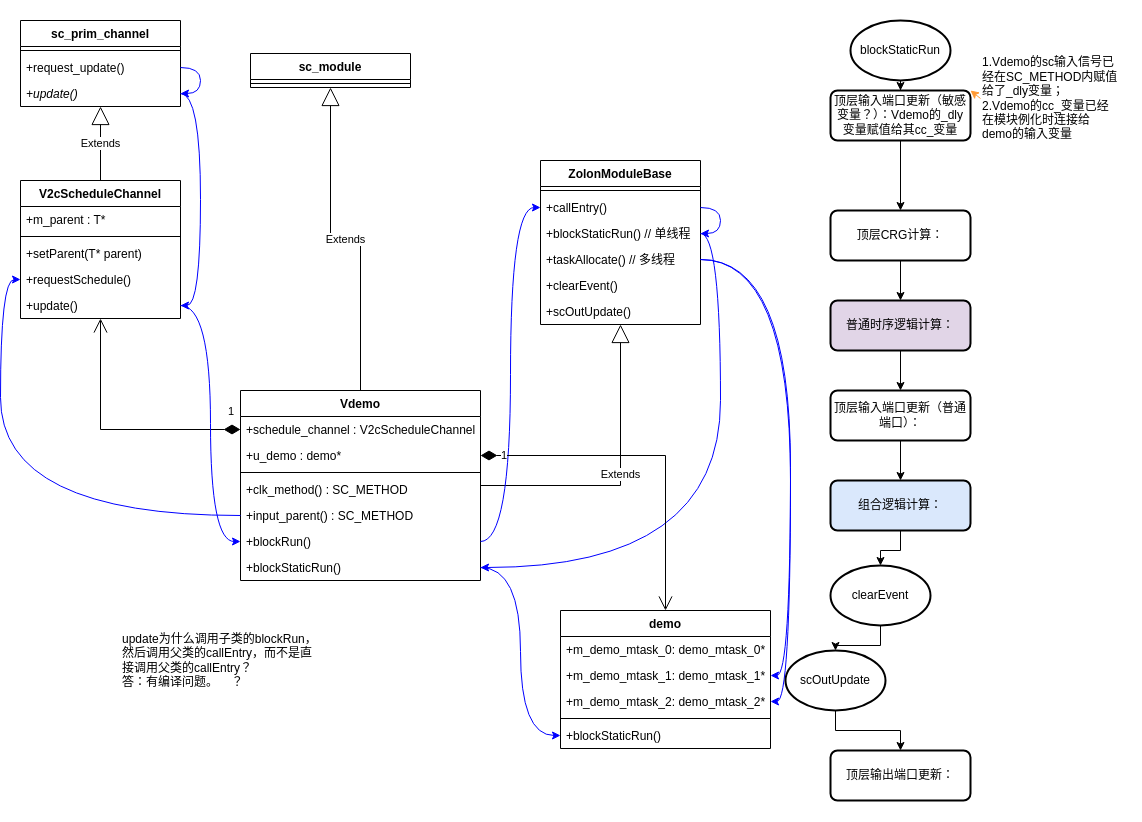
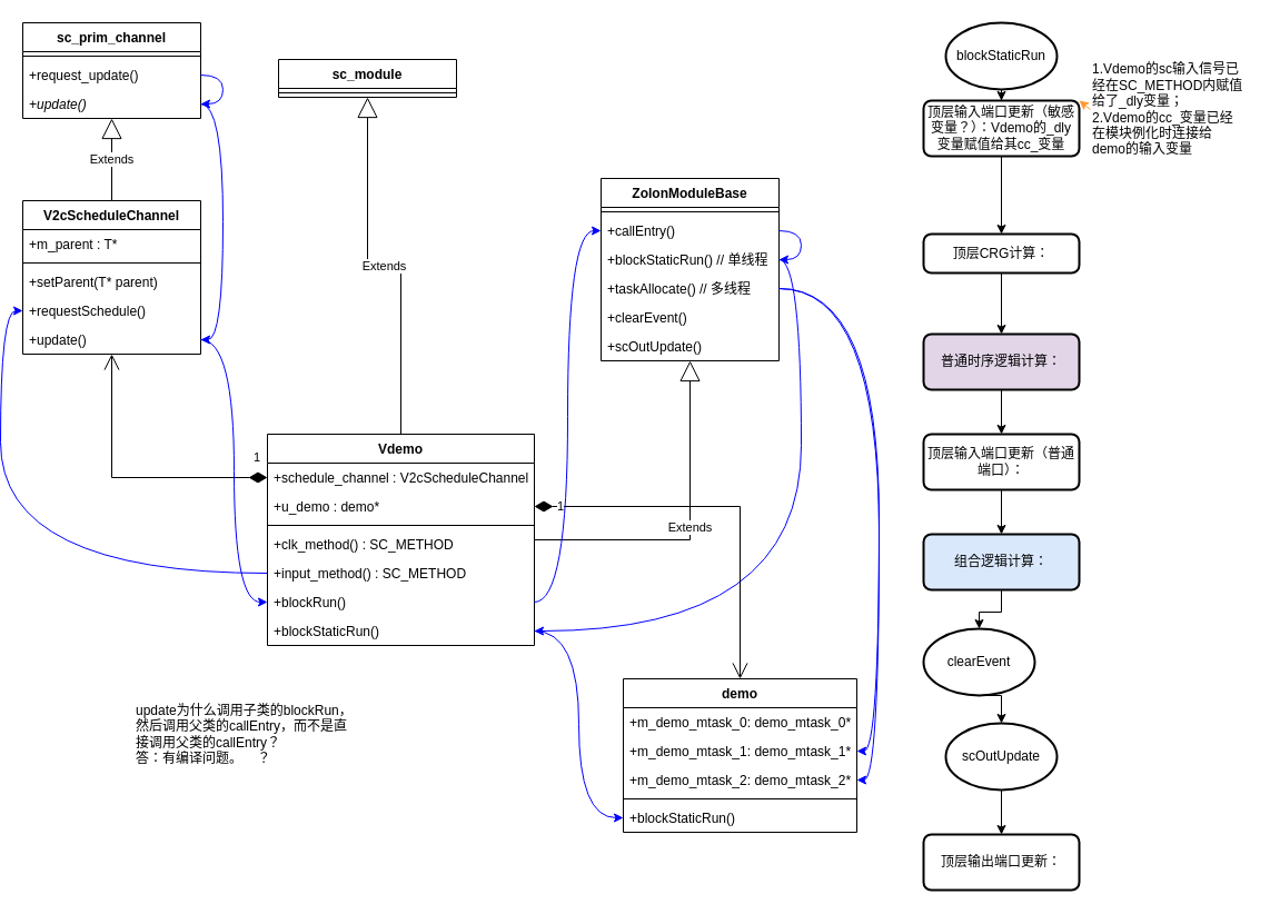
  <mxCell id="0" />
  <mxCell id="1" parent="0" />
  <mxCell id="2" value="sc_prim_channel" style="swimlane;fontStyle=1;align=center;verticalAlign=top;childLayout=stackLayout;horizontal=1;startSize=26;horizontalStack=0;resizeParent=1;resizeParentMax=0;resizeLast=0;collapsible=1;marginBottom=0;" parent="1" vertex="1"><mxGeometry x="20" y="20" width="160" height="86" as="geometry" /></mxCell>
  <mxCell id="3" value="" style="line;strokeWidth=1;fillColor=none;align=left;verticalAlign=middle;spacingTop=-1;spacingLeft=3;spacingRight=3;rotatable=0;labelPosition=right;points=[];portConstraint=eastwest;strokeColor=inherit;" parent="2" vertex="1"><mxGeometry y="26" width="160" height="8" as="geometry" /></mxCell>
  <mxCell id="4" style="edgeStyle=orthogonalEdgeStyle;curved=1;rounded=0;orthogonalLoop=1;jettySize=auto;html=1;strokeColor=#0000FF;elbow=vertical;exitX=1;exitY=0.5;exitDx=0;exitDy=0;" parent="2" source="5" target="6" edge="1"><mxGeometry relative="1" as="geometry" /></mxCell>
  <mxCell id="5" value="+request_update()" style="text;strokeColor=none;fillColor=none;align=left;verticalAlign=top;spacingLeft=4;spacingRight=4;overflow=hidden;rotatable=0;points=[[0,0.5],[1,0.5]];portConstraint=eastwest;" parent="2" vertex="1"><mxGeometry y="34" width="160" height="26" as="geometry" /></mxCell>
  <mxCell id="6" value="+update()" style="text;strokeColor=none;fillColor=none;align=left;verticalAlign=top;spacingLeft=4;spacingRight=4;overflow=hidden;rotatable=0;points=[[0,0.5],[1,0.5]];portConstraint=eastwest;fontStyle=2" parent="2" vertex="1"><mxGeometry y="60" width="160" height="26" as="geometry" /></mxCell>
  <mxCell id="7" value="V2cScheduleChannel" style="swimlane;fontStyle=1;align=center;verticalAlign=top;childLayout=stackLayout;horizontal=1;startSize=26;horizontalStack=0;resizeParent=1;resizeParentMax=0;resizeLast=0;collapsible=1;marginBottom=0;" parent="1" vertex="1"><mxGeometry x="20" y="180" width="160" height="138" as="geometry" /></mxCell>
  <mxCell id="8" value="+m_parent : T*" style="text;strokeColor=none;fillColor=none;align=left;verticalAlign=top;spacingLeft=4;spacingRight=4;overflow=hidden;rotatable=0;points=[[0,0.5],[1,0.5]];portConstraint=eastwest;" parent="7" vertex="1"><mxGeometry y="26" width="160" height="26" as="geometry" /></mxCell>
  <mxCell id="9" value="" style="line;strokeWidth=1;fillColor=none;align=left;verticalAlign=middle;spacingTop=-1;spacingLeft=3;spacingRight=3;rotatable=0;labelPosition=right;points=[];portConstraint=eastwest;strokeColor=inherit;" parent="7" vertex="1"><mxGeometry y="52" width="160" height="8" as="geometry" /></mxCell>
  <mxCell id="10" value="+setParent(T* parent)" style="text;strokeColor=none;fillColor=none;align=left;verticalAlign=top;spacingLeft=4;spacingRight=4;overflow=hidden;rotatable=0;points=[[0,0.5],[1,0.5]];portConstraint=eastwest;" parent="7" vertex="1"><mxGeometry y="60" width="160" height="26" as="geometry" /></mxCell>
  <mxCell id="11" value="+requestSchedule()" style="text;strokeColor=none;fillColor=none;align=left;verticalAlign=top;spacingLeft=4;spacingRight=4;overflow=hidden;rotatable=0;points=[[0,0.5],[1,0.5]];portConstraint=eastwest;" parent="7" vertex="1"><mxGeometry y="86" width="160" height="26" as="geometry" /></mxCell>
  <mxCell id="12" value="+update()" style="text;strokeColor=none;fillColor=none;align=left;verticalAlign=top;spacingLeft=4;spacingRight=4;overflow=hidden;rotatable=0;points=[[0,0.5],[1,0.5]];portConstraint=eastwest;" parent="7" vertex="1"><mxGeometry y="112" width="160" height="26" as="geometry" /></mxCell>
  <mxCell id="13" value="Extends" style="endArrow=block;endSize=16;endFill=0;html=1;rounded=0;edgeStyle=orthogonalEdgeStyle;" parent="1" source="7" target="2" edge="1"><mxGeometry width="160" relative="1" as="geometry"><mxPoint x="200" y="330" as="sourcePoint" /><mxPoint x="360" y="330" as="targetPoint" /></mxGeometry></mxCell>
  <mxCell id="14" value="ZolonModuleBase" style="swimlane;fontStyle=1;align=center;verticalAlign=top;childLayout=stackLayout;horizontal=1;startSize=26;horizontalStack=0;resizeParent=1;resizeParentMax=0;resizeLast=0;collapsible=1;marginBottom=0;" parent="1" vertex="1"><mxGeometry x="540" y="160" width="160" height="164" as="geometry" /></mxCell>
  <mxCell id="15" value="" style="line;strokeWidth=1;fillColor=none;align=left;verticalAlign=middle;spacingTop=-1;spacingLeft=3;spacingRight=3;rotatable=0;labelPosition=right;points=[];portConstraint=eastwest;strokeColor=inherit;" parent="14" vertex="1"><mxGeometry y="26" width="160" height="8" as="geometry" /></mxCell>
  <mxCell id="16" style="edgeStyle=orthogonalEdgeStyle;curved=1;rounded=0;orthogonalLoop=1;jettySize=auto;html=1;strokeColor=#0000FF;elbow=vertical;exitX=1;exitY=0.5;exitDx=0;exitDy=0;" parent="14" source="17" target="18" edge="1"><mxGeometry relative="1" as="geometry" /></mxCell>
  <mxCell id="17" value="+callEntry()" style="text;strokeColor=none;fillColor=none;align=left;verticalAlign=top;spacingLeft=4;spacingRight=4;overflow=hidden;rotatable=0;points=[[0,0.5],[1,0.5]];portConstraint=eastwest;" parent="14" vertex="1"><mxGeometry y="34" width="160" height="26" as="geometry" /></mxCell>
  <mxCell id="18" value="+blockStaticRun() // 单线程" style="text;strokeColor=none;fillColor=none;align=left;verticalAlign=top;spacingLeft=4;spacingRight=4;overflow=hidden;rotatable=0;points=[[0,0.5],[1,0.5]];portConstraint=eastwest;" parent="14" vertex="1"><mxGeometry y="60" width="160" height="26" as="geometry" /></mxCell>
  <mxCell id="19" value="+taskAllocate() // 多线程" style="text;strokeColor=none;fillColor=none;align=left;verticalAlign=top;spacingLeft=4;spacingRight=4;overflow=hidden;rotatable=0;points=[[0,0.5],[1,0.5]];portConstraint=eastwest;" parent="14" vertex="1"><mxGeometry y="86" width="160" height="26" as="geometry" /></mxCell>
  <mxCell id="20" value="+clearEvent()" style="text;strokeColor=none;fillColor=none;align=left;verticalAlign=top;spacingLeft=4;spacingRight=4;overflow=hidden;rotatable=0;points=[[0,0.5],[1,0.5]];portConstraint=eastwest;" vertex="1" parent="14"><mxGeometry y="112" width="160" height="26" as="geometry" /></mxCell>
  <mxCell id="21" value="+scOutUpdate()" style="text;strokeColor=none;fillColor=none;align=left;verticalAlign=top;spacingLeft=4;spacingRight=4;overflow=hidden;rotatable=0;points=[[0,0.5],[1,0.5]];portConstraint=eastwest;" vertex="1" parent="14"><mxGeometry y="138" width="160" height="26" as="geometry" /></mxCell>
  <mxCell id="22" value="Vdemo" style="swimlane;fontStyle=1;align=center;verticalAlign=top;childLayout=stackLayout;horizontal=1;startSize=26;horizontalStack=0;resizeParent=1;resizeParentMax=0;resizeLast=0;collapsible=1;marginBottom=0;" parent="1" vertex="1"><mxGeometry x="240" y="390" width="240" height="190" as="geometry" /></mxCell>
  <mxCell id="23" value="+schedule_channel : V2cScheduleChannel" style="text;strokeColor=none;fillColor=none;align=left;verticalAlign=top;spacingLeft=4;spacingRight=4;overflow=hidden;rotatable=0;points=[[0,0.5],[1,0.5]];portConstraint=eastwest;" parent="22" vertex="1"><mxGeometry y="26" width="240" height="26" as="geometry" /></mxCell>
  <mxCell id="24" value="+u_demo : demo*" style="text;strokeColor=none;fillColor=none;align=left;verticalAlign=top;spacingLeft=4;spacingRight=4;overflow=hidden;rotatable=0;points=[[0,0.5],[1,0.5]];portConstraint=eastwest;" parent="22" vertex="1"><mxGeometry y="52" width="240" height="26" as="geometry" /></mxCell>
  <mxCell id="25" value="" style="line;strokeWidth=1;fillColor=none;align=left;verticalAlign=middle;spacingTop=-1;spacingLeft=3;spacingRight=3;rotatable=0;labelPosition=right;points=[];portConstraint=eastwest;strokeColor=inherit;" parent="22" vertex="1"><mxGeometry y="78" width="240" height="8" as="geometry" /></mxCell>
  <mxCell id="26" value="+clk_method() : SC_METHOD" style="text;strokeColor=none;fillColor=none;align=left;verticalAlign=top;spacingLeft=4;spacingRight=4;overflow=hidden;rotatable=0;points=[[0,0.5],[1,0.5]];portConstraint=eastwest;" parent="22" vertex="1"><mxGeometry y="86" width="240" height="26" as="geometry" /></mxCell>
- <mxCell id="27" value="+input_parent() : SC_METHOD" style="text;strokeColor=none;fillColor=none;align=left;verticalAlign=top;spacingLeft=4;spacingRight=4;overflow=hidden;rotatable=0;points=[[0,0.5],[1,0.5]];portConstraint=eastwest;" parent="22" vertex="1"><mxGeometry y="112" width="240" height="26" as="geometry" /></mxCell>
+ <mxCell id="27" value="+input_method() : SC_METHOD" style="text;strokeColor=none;fillColor=none;align=left;verticalAlign=top;spacingLeft=4;spacingRight=4;overflow=hidden;rotatable=0;points=[[0,0.5],[1,0.5]];portConstraint=eastwest;" parent="22" vertex="1"><mxGeometry y="112" width="240" height="26" as="geometry" /></mxCell>
  <mxCell id="28" value="+blockRun()" style="text;strokeColor=none;fillColor=none;align=left;verticalAlign=top;spacingLeft=4;spacingRight=4;overflow=hidden;rotatable=0;points=[[0,0.5],[1,0.5]];portConstraint=eastwest;" parent="22" vertex="1"><mxGeometry y="138" width="240" height="26" as="geometry" /></mxCell>
  <mxCell id="29" value="+blockStaticRun()" style="text;strokeColor=none;fillColor=none;align=left;verticalAlign=top;spacingLeft=4;spacingRight=4;overflow=hidden;rotatable=0;points=[[0,0.5],[1,0.5]];portConstraint=eastwest;" parent="22" vertex="1"><mxGeometry y="164" width="240" height="26" as="geometry" /></mxCell>
  <mxCell id="30" value="sc_module" style="swimlane;fontStyle=1;align=center;verticalAlign=top;childLayout=stackLayout;horizontal=1;startSize=26;horizontalStack=0;resizeParent=1;resizeParentMax=0;resizeLast=0;collapsible=1;marginBottom=0;" parent="1" vertex="1"><mxGeometry x="250" y="53" width="160" height="34" as="geometry" /></mxCell>
  <mxCell id="31" value="" style="line;strokeWidth=1;fillColor=none;align=left;verticalAlign=middle;spacingTop=-1;spacingLeft=3;spacingRight=3;rotatable=0;labelPosition=right;points=[];portConstraint=eastwest;strokeColor=inherit;" parent="30" vertex="1"><mxGeometry y="26" width="160" height="8" as="geometry" /></mxCell>
  <mxCell id="32" value="Extends" style="endArrow=block;endSize=16;endFill=0;html=1;rounded=0;edgeStyle=orthogonalEdgeStyle;" parent="1" source="22" target="30" edge="1"><mxGeometry width="160" relative="1" as="geometry"><mxPoint x="130" y="290" as="sourcePoint" /><mxPoint x="130" y="216" as="targetPoint" /></mxGeometry></mxCell>
  <mxCell id="33" value="Extends" style="endArrow=block;endSize=16;endFill=0;html=1;rounded=0;edgeStyle=orthogonalEdgeStyle;" parent="1" source="22" target="14" edge="1"><mxGeometry width="160" relative="1" as="geometry"><mxPoint x="570" y="130" as="sourcePoint" /><mxPoint x="460" y="54" as="targetPoint" /></mxGeometry></mxCell>
  <mxCell id="34" value="1" style="endArrow=open;html=1;endSize=12;startArrow=diamondThin;startSize=14;startFill=1;edgeStyle=orthogonalEdgeStyle;align=left;verticalAlign=bottom;rounded=0;" parent="1" source="23" target="7" edge="1"><mxGeometry x="-0.891" y="-9" relative="1" as="geometry"><mxPoint x="370" y="410" as="sourcePoint" /><mxPoint x="530" y="410" as="targetPoint" /><mxPoint as="offset" /></mxGeometry></mxCell>
  <mxCell id="35" style="edgeStyle=orthogonalEdgeStyle;rounded=0;orthogonalLoop=1;jettySize=auto;html=1;curved=1;strokeColor=#0000FF;entryX=0;entryY=0.5;entryDx=0;entryDy=0;" parent="1" source="27" target="11" edge="1"><mxGeometry relative="1" as="geometry"><mxPoint x="410" y="483" as="sourcePoint" /><mxPoint x="30" y="289" as="targetPoint" /></mxGeometry></mxCell>
  <mxCell id="36" style="edgeStyle=orthogonalEdgeStyle;curved=1;rounded=0;orthogonalLoop=1;jettySize=auto;html=1;strokeColor=#0000FF;elbow=vertical;exitX=1;exitY=0.5;exitDx=0;exitDy=0;" parent="1" source="12" target="28" edge="1"><mxGeometry relative="1" as="geometry" /></mxCell>
  <mxCell id="37" style="edgeStyle=orthogonalEdgeStyle;curved=1;rounded=0;orthogonalLoop=1;jettySize=auto;html=1;strokeColor=#0000FF;elbow=vertical;" parent="1" source="28" target="17" edge="1"><mxGeometry relative="1" as="geometry" /></mxCell>
  <mxCell id="38" style="edgeStyle=orthogonalEdgeStyle;curved=1;rounded=0;orthogonalLoop=1;jettySize=auto;html=1;strokeColor=#0000FF;elbow=vertical;exitX=1;exitY=0.5;exitDx=0;exitDy=0;" parent="1" source="6" target="12" edge="1"><mxGeometry relative="1" as="geometry" /></mxCell>
  <mxCell id="39" style="edgeStyle=orthogonalEdgeStyle;curved=1;rounded=0;orthogonalLoop=1;jettySize=auto;html=1;strokeColor=#0000FF;elbow=vertical;exitX=1;exitY=0.5;exitDx=0;exitDy=0;" parent="1" source="18" target="29" edge="1"><mxGeometry relative="1" as="geometry" /></mxCell>
  <mxCell id="40" value="demo" style="swimlane;fontStyle=1;align=center;verticalAlign=top;childLayout=stackLayout;horizontal=1;startSize=26;horizontalStack=0;resizeParent=1;resizeParentMax=0;resizeLast=0;collapsible=1;marginBottom=0;" parent="1" vertex="1"><mxGeometry x="560" y="610" width="210" height="138" as="geometry" /></mxCell>
  <mxCell id="41" value="+m_demo_mtask_0: demo_mtask_0*" style="text;strokeColor=none;fillColor=none;align=left;verticalAlign=top;spacingLeft=4;spacingRight=4;overflow=hidden;rotatable=0;points=[[0,0.5],[1,0.5]];portConstraint=eastwest;" parent="40" vertex="1"><mxGeometry y="26" width="210" height="26" as="geometry" /></mxCell>
  <mxCell id="42" value="+m_demo_mtask_1: demo_mtask_1*" style="text;strokeColor=none;fillColor=none;align=left;verticalAlign=top;spacingLeft=4;spacingRight=4;overflow=hidden;rotatable=0;points=[[0,0.5],[1,0.5]];portConstraint=eastwest;" parent="40" vertex="1"><mxGeometry y="52" width="210" height="26" as="geometry" /></mxCell>
  <mxCell id="43" value="+m_demo_mtask_2: demo_mtask_2*" style="text;strokeColor=none;fillColor=none;align=left;verticalAlign=top;spacingLeft=4;spacingRight=4;overflow=hidden;rotatable=0;points=[[0,0.5],[1,0.5]];portConstraint=eastwest;" parent="40" vertex="1"><mxGeometry y="78" width="210" height="26" as="geometry" /></mxCell>
  <mxCell id="44" value="" style="line;strokeWidth=1;fillColor=none;align=left;verticalAlign=middle;spacingTop=-1;spacingLeft=3;spacingRight=3;rotatable=0;labelPosition=right;points=[];portConstraint=eastwest;strokeColor=inherit;" parent="40" vertex="1"><mxGeometry y="104" width="210" height="8" as="geometry" /></mxCell>
  <mxCell id="45" value="+blockStaticRun()" style="text;strokeColor=none;fillColor=none;align=left;verticalAlign=top;spacingLeft=4;spacingRight=4;overflow=hidden;rotatable=0;points=[[0,0.5],[1,0.5]];portConstraint=eastwest;" parent="40" vertex="1"><mxGeometry y="112" width="210" height="26" as="geometry" /></mxCell>
  <mxCell id="46" value="1" style="endArrow=open;html=1;endSize=12;startArrow=diamondThin;startSize=14;startFill=1;edgeStyle=orthogonalEdgeStyle;align=left;verticalAlign=bottom;rounded=0;" parent="1" source="24" target="40" edge="1"><mxGeometry x="-0.891" y="-9" relative="1" as="geometry"><mxPoint x="260" y="449" as="sourcePoint" /><mxPoint x="40" y="328" as="targetPoint" /><mxPoint as="offset" /></mxGeometry></mxCell>
  <mxCell id="47" style="edgeStyle=orthogonalEdgeStyle;curved=1;rounded=0;orthogonalLoop=1;jettySize=auto;html=1;strokeColor=#0000FF;elbow=vertical;" parent="1" source="29" target="45" edge="1"><mxGeometry relative="1" as="geometry" /></mxCell>
  <mxCell id="48" style="edgeStyle=orthogonalEdgeStyle;curved=1;rounded=0;orthogonalLoop=1;jettySize=auto;html=1;entryX=1;entryY=0.5;entryDx=0;entryDy=0;strokeColor=#0000FF;elbow=vertical;" parent="1" source="19" target="42" edge="1"><mxGeometry relative="1" as="geometry" /></mxCell>
  <mxCell id="49" style="edgeStyle=orthogonalEdgeStyle;curved=1;rounded=0;orthogonalLoop=1;jettySize=auto;html=1;entryX=1;entryY=0.5;entryDx=0;entryDy=0;strokeColor=#0000FF;elbow=vertical;" parent="1" source="19" target="43" edge="1"><mxGeometry relative="1" as="geometry"><mxPoint x="710" y="269" as="sourcePoint" /><mxPoint x="900" y="635" as="targetPoint" /></mxGeometry></mxCell>
  <mxCell id="50" style="edgeStyle=orthogonalEdgeStyle;rounded=0;orthogonalLoop=1;jettySize=auto;html=1;strokeColor=#000000;" edge="1" parent="1" source="51" target="53"><mxGeometry relative="1" as="geometry" /></mxCell>
  <mxCell id="51" value="blockStaticRun" style="strokeWidth=2;html=1;shape=mxgraph.flowchart.start_1;whiteSpace=wrap;" vertex="1" parent="1"><mxGeometry x="850" y="20" width="100" height="60" as="geometry" /></mxCell>
  <mxCell id="52" style="edgeStyle=orthogonalEdgeStyle;rounded=0;orthogonalLoop=1;jettySize=auto;html=1;exitX=0.5;exitY=1;exitDx=0;exitDy=0;entryX=0.5;entryY=0;entryDx=0;entryDy=0;strokeColor=#000000;" edge="1" parent="1" source="53" target="57"><mxGeometry relative="1" as="geometry" /></mxCell>
  <mxCell id="53" value="顶层输入端口更新（敏感变量？）：Vdemo的_dly变量赋值给其cc_变量" style="rounded=1;whiteSpace=wrap;html=1;absoluteArcSize=1;arcSize=14;strokeWidth=2;" vertex="1" parent="1"><mxGeometry x="830" y="90" width="140" height="50" as="geometry" /></mxCell>
  <mxCell id="54" style="rounded=0;orthogonalLoop=1;jettySize=auto;html=1;exitX=0;exitY=0.5;exitDx=0;exitDy=0;entryX=1;entryY=0;entryDx=0;entryDy=0;strokeColor=#FF9933;" edge="1" parent="1" source="55" target="53"><mxGeometry relative="1" as="geometry" /></mxCell>
  <mxCell id="55" value="1.Vdemo的sc输入信号已经在SC_METHOD内赋值给了_dly变量；&lt;br&gt;2.Vdemo的cc_变量已经在模块例化时连接给demo的输入变量" style="text;html=1;strokeColor=none;fillColor=none;align=left;verticalAlign=middle;whiteSpace=wrap;rounded=0;" vertex="1" parent="1"><mxGeometry x="980" y="53" width="140" height="90" as="geometry" /></mxCell>
  <mxCell id="56" style="edgeStyle=orthogonalEdgeStyle;rounded=0;orthogonalLoop=1;jettySize=auto;html=1;exitX=0.5;exitY=1;exitDx=0;exitDy=0;entryX=0.5;entryY=0;entryDx=0;entryDy=0;strokeColor=#000000;" edge="1" parent="1" source="57" target="59"><mxGeometry relative="1" as="geometry" /></mxCell>
- <mxCell id="57" value="顶层CRG计算：" style="rounded=1;whiteSpace=wrap;html=1;absoluteArcSize=1;arcSize=14;strokeWidth=2;" vertex="1" parent="1"><mxGeometry x="830" y="210" width="140" height="50" as="geometry" /></mxCell>
+ <mxCell id="57" value="顶层CRG计算：" style="rounded=1;whiteSpace=wrap;html=1;absoluteArcSize=1;arcSize=14;strokeWidth=2;" vertex="1" parent="1"><mxGeometry x="830" y="210" width="140" height="35" as="geometry" /></mxCell>
  <mxCell id="58" style="edgeStyle=orthogonalEdgeStyle;rounded=0;orthogonalLoop=1;jettySize=auto;html=1;exitX=0.5;exitY=1;exitDx=0;exitDy=0;entryX=0.5;entryY=0;entryDx=0;entryDy=0;strokeColor=#000000;" edge="1" parent="1" source="59" target="61"><mxGeometry relative="1" as="geometry" /></mxCell>
  <mxCell id="59" value="普通时序逻辑计算：" style="rounded=1;whiteSpace=wrap;html=1;absoluteArcSize=1;arcSize=14;strokeWidth=2;fillColor=#e1d5e7;" vertex="1" parent="1"><mxGeometry x="830" y="300" width="140" height="50" as="geometry" /></mxCell>
  <mxCell id="60" style="edgeStyle=orthogonalEdgeStyle;rounded=0;orthogonalLoop=1;jettySize=auto;html=1;exitX=0.5;exitY=1;exitDx=0;exitDy=0;entryX=0.5;entryY=0;entryDx=0;entryDy=0;strokeColor=#000000;" edge="1" parent="1" source="61" target="64"><mxGeometry relative="1" as="geometry" /></mxCell>
  <mxCell id="61" value="顶层输入端口更新（普通端口）：" style="rounded=1;whiteSpace=wrap;html=1;absoluteArcSize=1;arcSize=14;strokeWidth=2;" vertex="1" parent="1"><mxGeometry x="830" y="390" width="140" height="50" as="geometry" /></mxCell>
  <mxCell id="62" style="edgeStyle=orthogonalEdgeStyle;rounded=0;orthogonalLoop=1;jettySize=auto;html=1;exitX=0.5;exitY=1;exitDx=0;exitDy=0;entryX=0.5;entryY=0;entryDx=0;entryDy=0;entryPerimeter=0;strokeColor=#000000;startArrow=none;" edge="1" parent="1" source="69" target="66"><mxGeometry relative="1" as="geometry" /></mxCell>
  <mxCell id="63" style="edgeStyle=orthogonalEdgeStyle;rounded=0;orthogonalLoop=1;jettySize=auto;html=1;exitX=0.5;exitY=1;exitDx=0;exitDy=0;entryX=0.5;entryY=0;entryDx=0;entryDy=0;entryPerimeter=0;strokeColor=#000000;" edge="1" parent="1" source="64" target="69"><mxGeometry relative="1" as="geometry" /></mxCell>
  <mxCell id="64" value="组合逻辑计算：" style="rounded=1;whiteSpace=wrap;html=1;absoluteArcSize=1;arcSize=14;strokeWidth=2;fillColor=#dae8fc;" vertex="1" parent="1"><mxGeometry x="830" y="480" width="140" height="50" as="geometry" /></mxCell>
  <mxCell id="65" style="edgeStyle=orthogonalEdgeStyle;rounded=0;orthogonalLoop=1;jettySize=auto;html=1;exitX=0.5;exitY=1;exitDx=0;exitDy=0;exitPerimeter=0;strokeColor=#000000;" edge="1" parent="1" source="66" target="67"><mxGeometry relative="1" as="geometry" /></mxCell>
- <mxCell id="66" value="scOutUpdate" style="strokeWidth=2;html=1;shape=mxgraph.flowchart.start_1;whiteSpace=wrap;" vertex="1" parent="1"><mxGeometry x="785" y="650" width="100" height="60" as="geometry" /></mxCell>
+ <mxCell id="66" value="scOutUpdate" style="strokeWidth=2;html=1;shape=mxgraph.flowchart.start_1;whiteSpace=wrap;" vertex="1" parent="1"><mxGeometry x="850" y="650" width="100" height="60" as="geometry" /></mxCell>
  <mxCell id="67" value="顶层输出端口更新：" style="rounded=1;whiteSpace=wrap;html=1;absoluteArcSize=1;arcSize=14;strokeWidth=2;" vertex="1" parent="1"><mxGeometry x="830" y="750" width="140" height="50" as="geometry" /></mxCell>
  <mxCell id="68" value="update为什么调用子类的blockRun，然后调用父类的callEntry，而不是直接调用父类的callEntry？&lt;br&gt;答：有编译问题。&amp;nbsp; &amp;nbsp; ？" style="text;html=1;strokeColor=none;fillColor=none;align=left;verticalAlign=middle;whiteSpace=wrap;rounded=0;" vertex="1" parent="1"><mxGeometry x="120" y="630" width="200" height="60" as="geometry" /></mxCell>
  <mxCell id="69" value="clearEvent" style="strokeWidth=2;html=1;shape=mxgraph.flowchart.start_1;whiteSpace=wrap;" vertex="1" parent="1"><mxGeometry x="830" y="565" width="100" height="60" as="geometry" /></mxCell>
